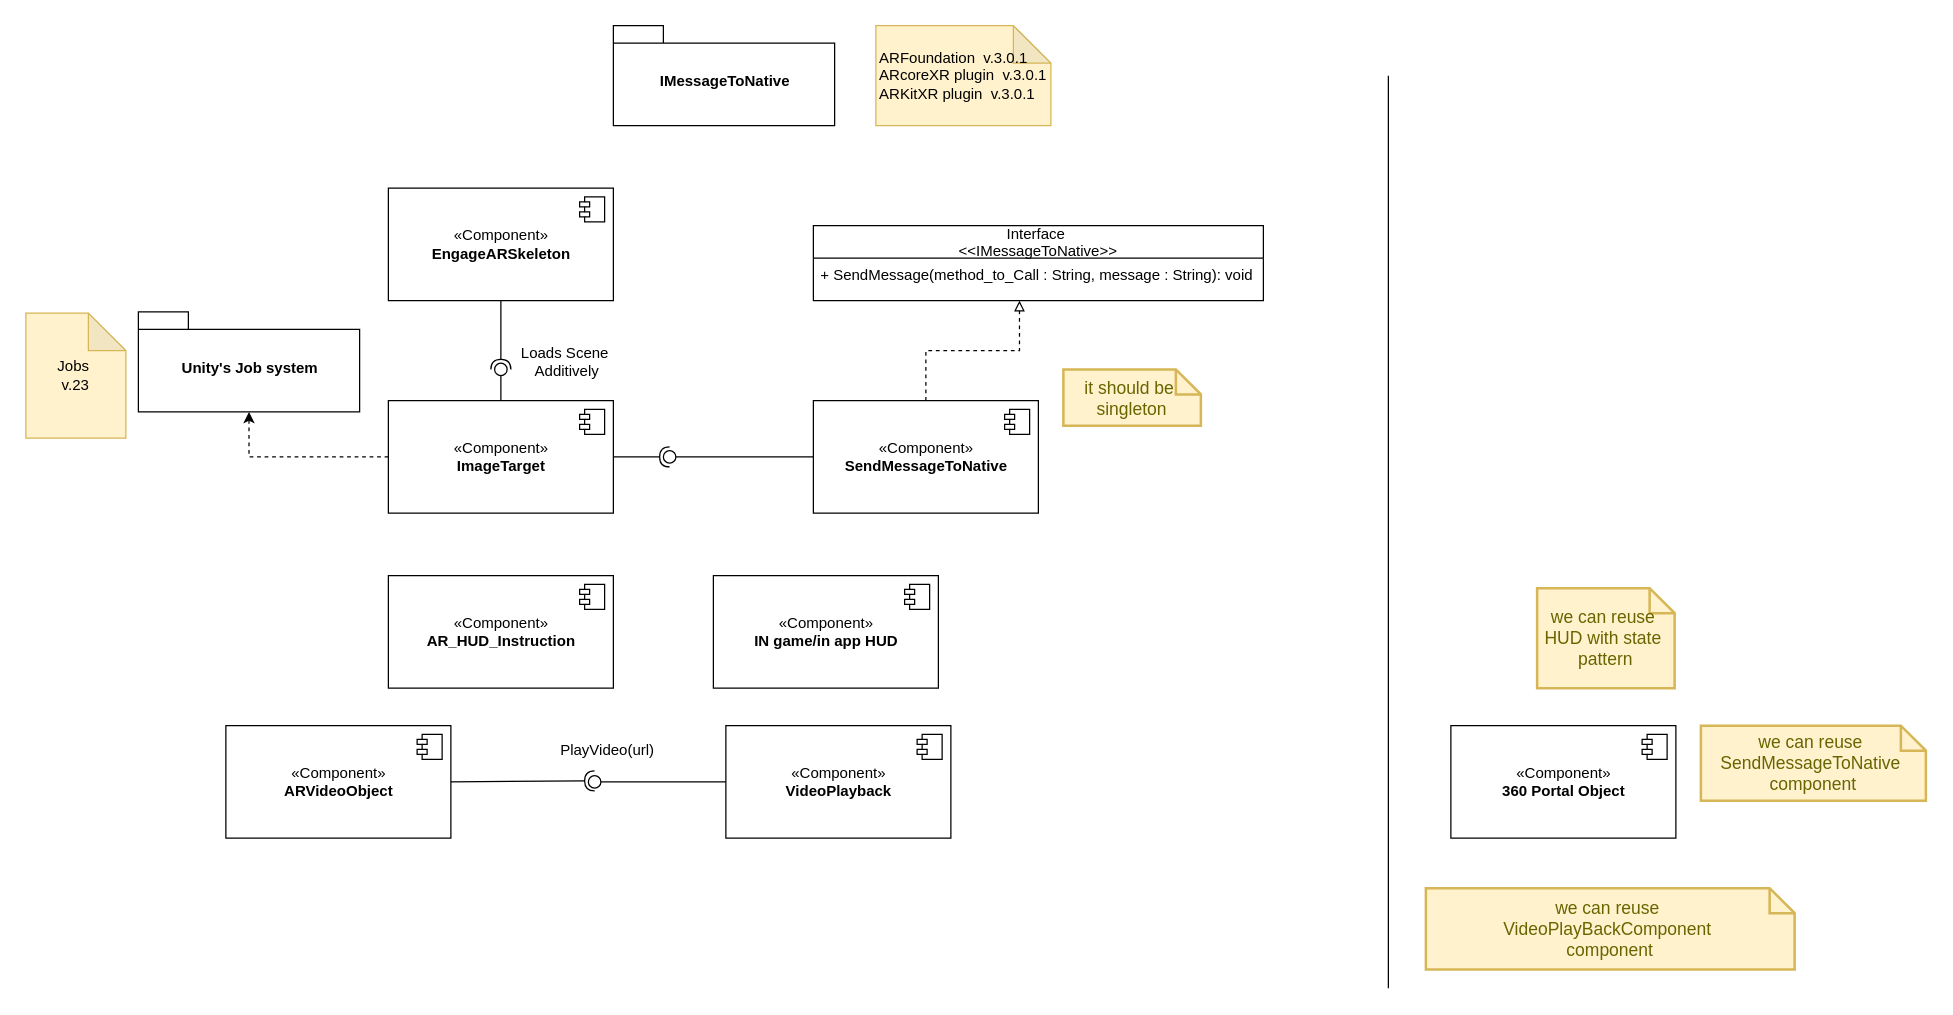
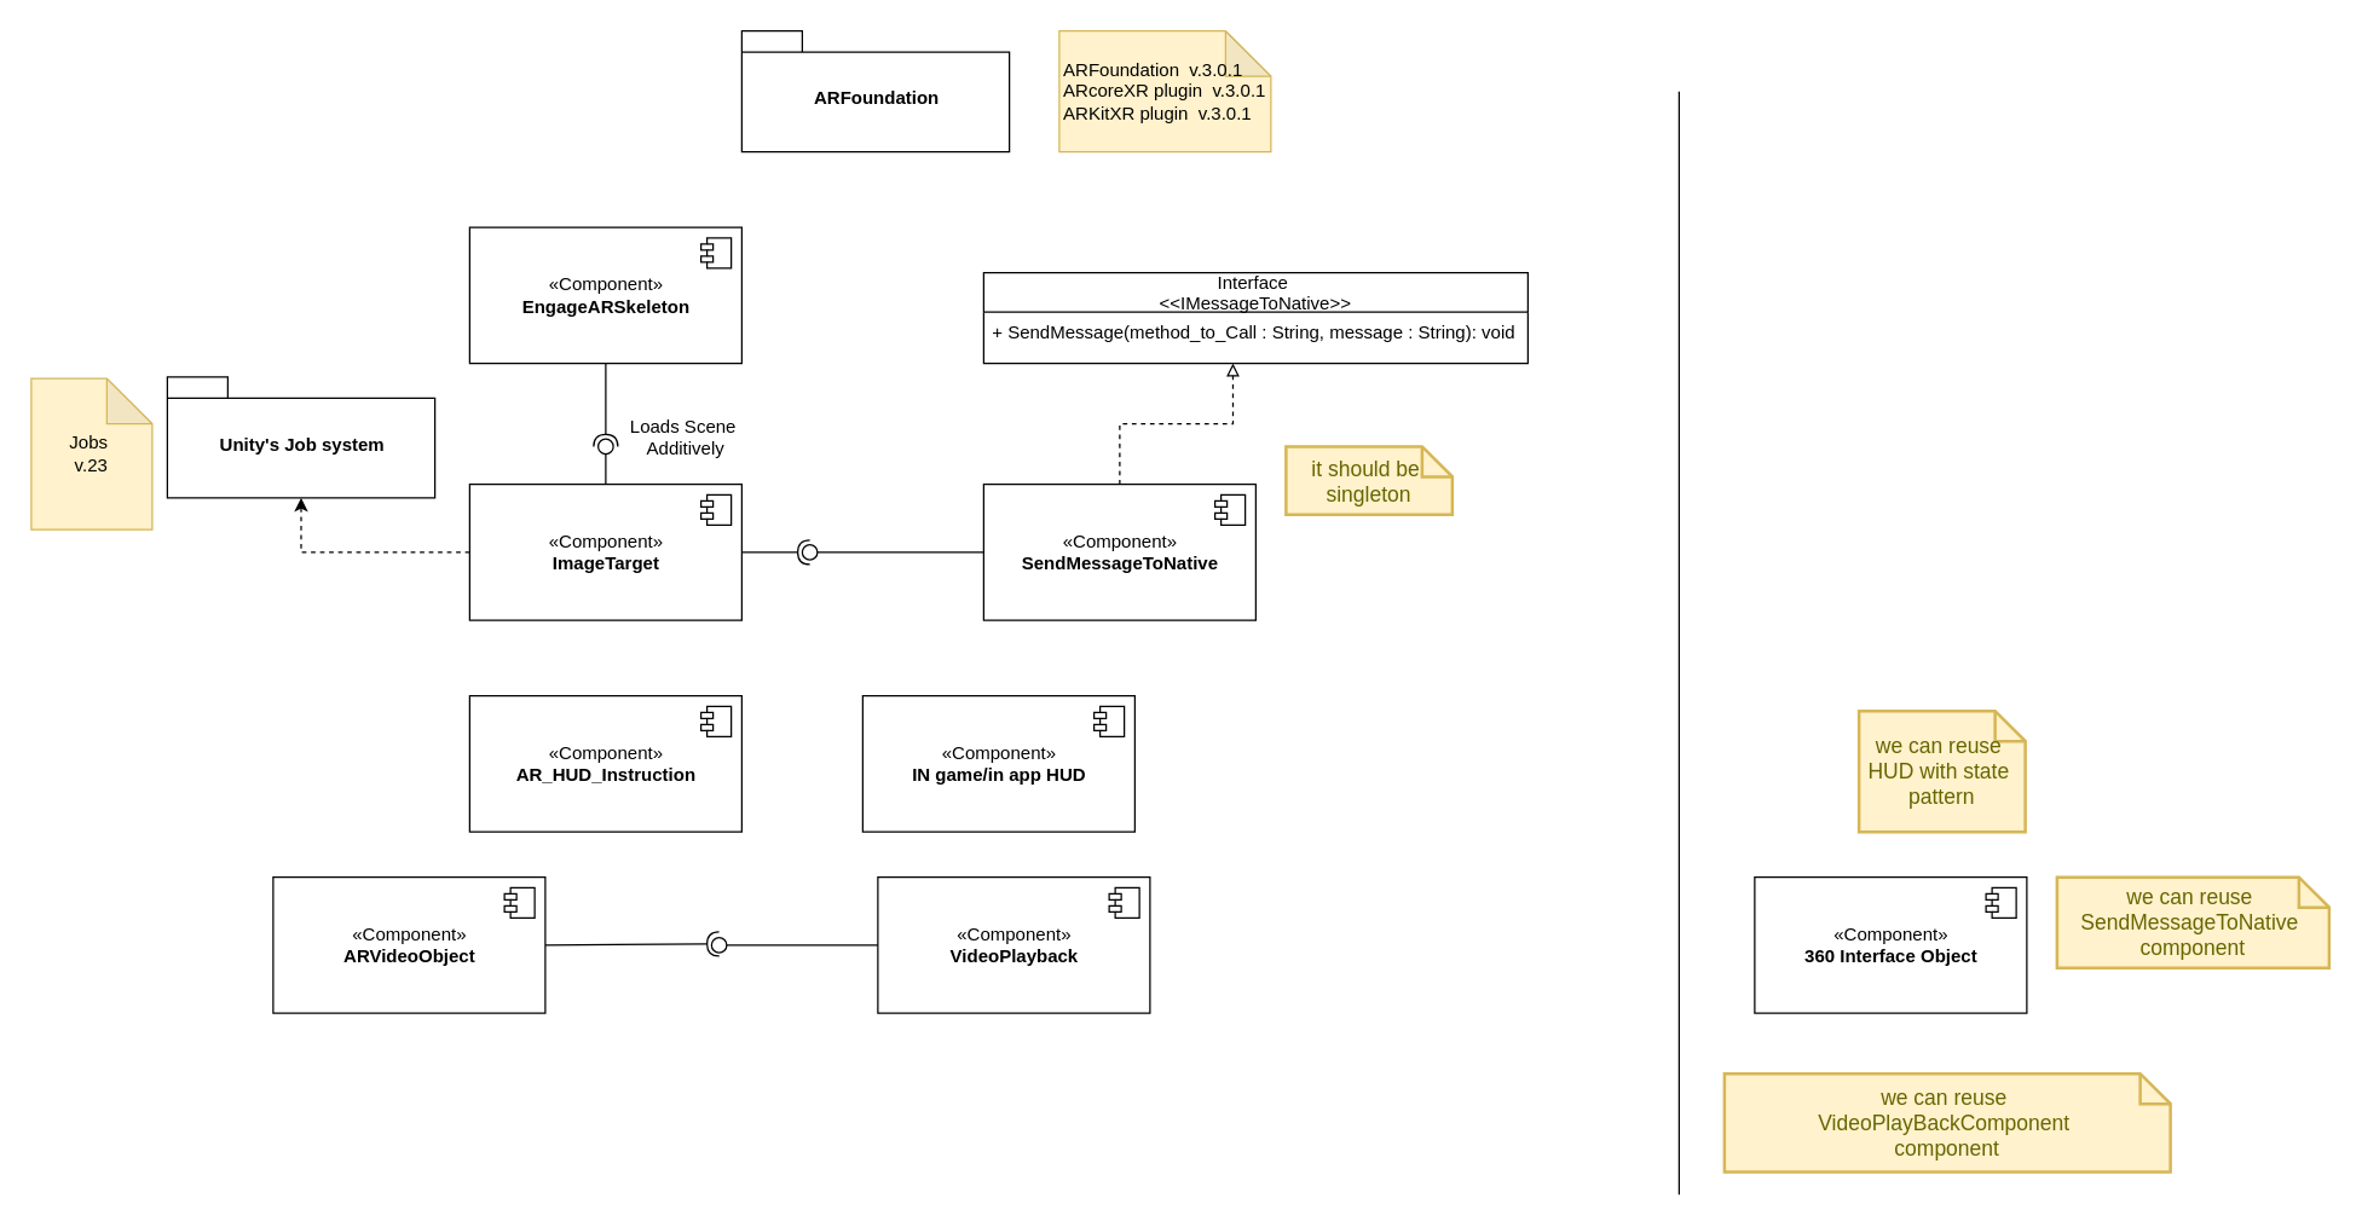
  <mxCell id="0" />
  <mxCell id="1" parent="0" />
  <mxCell id="2" value="«Component»&lt;br&gt;&lt;b&gt;EngageARSkeleton&lt;/b&gt;" style="html=1;dropTarget=0;" parent="1" vertex="1"><mxGeometry x="310" y="150" width="180" height="90" as="geometry" /></mxCell>
  <mxCell id="3" value="" style="shape=component;jettyWidth=8;jettyHeight=4;" parent="2" vertex="1"><mxGeometry x="1" width="20" height="20" relative="1" as="geometry"><mxPoint x="-27" y="7" as="offset" /></mxGeometry></mxCell>
  <mxCell id="4" style="edgeStyle=orthogonalEdgeStyle;rounded=0;orthogonalLoop=1;jettySize=auto;html=1;entryX=0.5;entryY=1;entryDx=0;entryDy=0;entryPerimeter=0;dashed=1;" parent="1" source="5" target="39" edge="1"><mxGeometry relative="1" as="geometry" /></mxCell>
  <mxCell id="5" value="«Component»&lt;br&gt;&lt;b&gt;ImageTarget&lt;/b&gt;" style="html=1;dropTarget=0;" parent="1" vertex="1"><mxGeometry x="310" y="320" width="180" height="90" as="geometry" /></mxCell>
  <mxCell id="6" value="" style="shape=component;jettyWidth=8;jettyHeight=4;" parent="5" vertex="1"><mxGeometry x="1" width="20" height="20" relative="1" as="geometry"><mxPoint x="-27" y="7" as="offset" /></mxGeometry></mxCell>
  <mxCell id="7" value="" style="rounded=0;orthogonalLoop=1;jettySize=auto;html=1;endArrow=none;endFill=0;exitX=0.5;exitY=0;exitDx=0;exitDy=0;" parent="1" source="5" target="9" edge="1"><mxGeometry relative="1" as="geometry"><mxPoint x="400" y="295" as="sourcePoint" /></mxGeometry></mxCell>
  <mxCell id="8" value="" style="rounded=0;orthogonalLoop=1;jettySize=auto;html=1;endArrow=halfCircle;endFill=0;entryX=0.5;entryY=0.5;entryDx=0;entryDy=0;endSize=6;strokeWidth=1;exitX=0.5;exitY=1;exitDx=0;exitDy=0;" parent="1" target="9" edge="1"><mxGeometry relative="1" as="geometry"><mxPoint x="400" y="240" as="sourcePoint" /></mxGeometry></mxCell>
  <mxCell id="9" value="" style="ellipse;whiteSpace=wrap;html=1;fontFamily=Helvetica;fontSize=12;fontColor=#000000;align=center;strokeColor=#000000;fillColor=#ffffff;points=[];aspect=fixed;resizable=0;" parent="1" vertex="1"><mxGeometry x="395" y="290" width="10" height="10" as="geometry" /></mxCell>
  <mxCell id="10" value="Loads Scene&lt;br&gt;&amp;nbsp;Additively" style="text;html=1;align=center;verticalAlign=middle;resizable=0;points=[];autosize=1;" parent="1" vertex="1"><mxGeometry x="406" y="274" width="90" height="30" as="geometry" /></mxCell>
  <mxCell id="11" style="edgeStyle=orthogonalEdgeStyle;rounded=0;orthogonalLoop=1;jettySize=auto;html=1;entryX=0.458;entryY=1;entryDx=0;entryDy=0;entryPerimeter=0;endArrow=block;endFill=0;dashed=1;" parent="1" source="12" target="18" edge="1"><mxGeometry relative="1" as="geometry" /></mxCell>
  <mxCell id="12" value="«Component»&lt;br&gt;&lt;b&gt;SendMessageToNative&lt;/b&gt;" style="html=1;dropTarget=0;" parent="1" vertex="1"><mxGeometry x="650" y="320" width="180" height="90" as="geometry" /></mxCell>
  <mxCell id="13" value="" style="shape=component;jettyWidth=8;jettyHeight=4;" parent="12" vertex="1"><mxGeometry x="1" width="20" height="20" relative="1" as="geometry"><mxPoint x="-27" y="7" as="offset" /></mxGeometry></mxCell>
  <mxCell id="14" value="" style="rounded=0;orthogonalLoop=1;jettySize=auto;html=1;endArrow=none;endFill=0;exitX=0;exitY=0.5;exitDx=0;exitDy=0;" parent="1" source="12" target="16" edge="1"><mxGeometry relative="1" as="geometry"><mxPoint x="540" y="365" as="sourcePoint" /></mxGeometry></mxCell>
  <mxCell id="15" value="" style="rounded=0;orthogonalLoop=1;jettySize=auto;html=1;endArrow=halfCircle;endFill=0;endSize=6;strokeWidth=1;exitX=1;exitY=0.5;exitDx=0;exitDy=0;" parent="1" source="5" edge="1"><mxGeometry relative="1" as="geometry"><mxPoint x="580" y="365" as="sourcePoint" /><mxPoint x="535" y="365" as="targetPoint" /></mxGeometry></mxCell>
  <mxCell id="16" value="" style="ellipse;whiteSpace=wrap;html=1;fontFamily=Helvetica;fontSize=12;fontColor=#000000;align=center;strokeColor=#000000;fillColor=#ffffff;points=[];aspect=fixed;resizable=0;" parent="1" vertex="1"><mxGeometry x="530" y="360" width="10" height="10" as="geometry" /></mxCell>
  <mxCell id="17" value="Interface &#10;&lt;&lt;IMessageToNative&gt;&gt;" style="swimlane;fontStyle=0;childLayout=stackLayout;horizontal=1;startSize=26;fillColor=none;horizontalStack=0;resizeParent=1;resizeParentMax=0;resizeLast=0;collapsible=1;marginBottom=0;" parent="1" vertex="1"><mxGeometry x="650" y="180" width="360" height="60" as="geometry" /></mxCell>
  <mxCell id="18" value="+ SendMessage(method_to_Call : String, message : String): void" style="text;strokeColor=none;fillColor=none;align=left;verticalAlign=top;spacingLeft=4;spacingRight=4;overflow=hidden;rotatable=0;points=[[0,0.5],[1,0.5]];portConstraint=eastwest;" parent="17" vertex="1"><mxGeometry y="26" width="360" height="34" as="geometry" /></mxCell>
  <mxCell id="19" value="«Component»&lt;br&gt;&lt;b&gt;VideoPlayback&lt;/b&gt;" style="html=1;dropTarget=0;" parent="1" vertex="1"><mxGeometry x="580" y="580" width="180" height="90" as="geometry" /></mxCell>
  <mxCell id="20" value="" style="shape=component;jettyWidth=8;jettyHeight=4;" parent="19" vertex="1"><mxGeometry x="1" width="20" height="20" relative="1" as="geometry"><mxPoint x="-27" y="7" as="offset" /></mxGeometry></mxCell>
  <mxCell id="21" value="" style="rounded=0;orthogonalLoop=1;jettySize=auto;html=1;endArrow=none;endFill=0;exitX=0;exitY=0.5;exitDx=0;exitDy=0;" parent="1" source="19" target="23" edge="1"><mxGeometry relative="1" as="geometry"><mxPoint x="431" y="535" as="sourcePoint" /></mxGeometry></mxCell>
  <mxCell id="22" value="" style="rounded=0;orthogonalLoop=1;jettySize=auto;html=1;endArrow=halfCircle;endFill=0;endSize=6;strokeWidth=1;exitX=1;exitY=0.5;exitDx=0;exitDy=0;entryX=0.5;entryY=0.419;entryDx=0;entryDy=0;entryPerimeter=0;" parent="1" source="26" target="23" edge="1"><mxGeometry relative="1" as="geometry"><mxPoint x="471" y="535" as="sourcePoint" /><mxPoint x="451" y="520" as="targetPoint" /><Array as="points" /></mxGeometry></mxCell>
  <mxCell id="23" value="" style="ellipse;whiteSpace=wrap;html=1;fontFamily=Helvetica;fontSize=12;fontColor=#000000;align=center;strokeColor=#000000;fillColor=#ffffff;points=[];aspect=fixed;resizable=0;" parent="1" vertex="1"><mxGeometry x="470" y="620" width="10" height="10" as="geometry" /></mxCell>
- <mxCell id="24" value="PlayVideo(url)" style="text;html=1;align=center;verticalAlign=middle;resizable=0;points=[];autosize=1;" parent="1" vertex="1"><mxGeometry x="440" y="590" width="90" height="20" as="geometry" /></mxCell>
  <mxCell id="25" value="it should be&amp;nbsp;&lt;br&gt;singleton" style="shape=note;strokeWidth=2;fontSize=14;size=20;whiteSpace=wrap;html=1;fillColor=#fff2cc;strokeColor=#d6b656;fontColor=#666600;" parent="1" vertex="1"><mxGeometry x="850" y="295" width="110" height="45" as="geometry" /></mxCell>
  <mxCell id="26" value="«Component»&lt;br&gt;&lt;b&gt;ARVideoObject&lt;/b&gt;" style="html=1;dropTarget=0;" parent="1" vertex="1"><mxGeometry x="180" y="580" width="180" height="90" as="geometry" /></mxCell>
  <mxCell id="27" value="" style="shape=component;jettyWidth=8;jettyHeight=4;" parent="26" vertex="1"><mxGeometry x="1" width="20" height="20" relative="1" as="geometry"><mxPoint x="-27" y="7" as="offset" /></mxGeometry></mxCell>
  <mxCell id="28" value="«Component»&lt;br&gt;&lt;b&gt;AR_HUD_Instruction&lt;/b&gt;" style="html=1;dropTarget=0;" parent="1" vertex="1"><mxGeometry x="310" y="460" width="180" height="90" as="geometry" /></mxCell>
  <mxCell id="29" value="" style="shape=component;jettyWidth=8;jettyHeight=4;" parent="28" vertex="1"><mxGeometry x="1" width="20" height="20" relative="1" as="geometry"><mxPoint x="-27" y="7" as="offset" /></mxGeometry></mxCell>
  <mxCell id="30" value="" style="endArrow=none;html=1;" parent="1" edge="1"><mxGeometry width="50" height="50" relative="1" as="geometry"><mxPoint x="1110" y="790" as="sourcePoint" /><mxPoint x="1110" y="60" as="targetPoint" /></mxGeometry></mxCell>
- <mxCell id="31" value="«Component»&lt;br&gt;&lt;b&gt;360 Portal Object&lt;/b&gt;" style="html=1;dropTarget=0;" parent="1" vertex="1"><mxGeometry x="1160" y="580" width="180" height="90" as="geometry" /></mxCell>
+ <mxCell id="31" value="«Component»&lt;br&gt;&lt;b&gt;360 Interface Object&lt;/b&gt;" style="html=1;dropTarget=0;" parent="1" vertex="1"><mxGeometry x="1160" y="580" width="180" height="90" as="geometry" /></mxCell>
  <mxCell id="32" value="" style="shape=component;jettyWidth=8;jettyHeight=4;" parent="31" vertex="1"><mxGeometry x="1" width="20" height="20" relative="1" as="geometry"><mxPoint x="-27" y="7" as="offset" /></mxGeometry></mxCell>
  <mxCell id="33" value="we can reuse&amp;nbsp;&lt;br&gt;HUD with state&amp;nbsp;&lt;br&gt;pattern" style="shape=note;strokeWidth=2;fontSize=14;size=20;whiteSpace=wrap;html=1;fillColor=#fff2cc;strokeColor=#d6b656;fontColor=#666600;" parent="1" vertex="1"><mxGeometry x="1229" y="470" width="110.0" height="80" as="geometry" /></mxCell>
  <mxCell id="34" value="we can reuse&amp;nbsp;&lt;br&gt;SendMessageToNative&amp;nbsp;&lt;br&gt;component" style="shape=note;strokeWidth=2;fontSize=14;size=20;whiteSpace=wrap;html=1;fillColor=#fff2cc;strokeColor=#d6b656;fontColor=#666600;" parent="1" vertex="1"><mxGeometry x="1360" y="580" width="180" height="60" as="geometry" /></mxCell>
  <mxCell id="35" value="we can reuse&amp;nbsp;&lt;br&gt;VideoPlayBackComponent&amp;nbsp;&lt;br&gt;component" style="shape=note;strokeWidth=2;fontSize=14;size=20;whiteSpace=wrap;html=1;fillColor=#fff2cc;strokeColor=#d6b656;fontColor=#666600;" parent="1" vertex="1"><mxGeometry x="1140" y="710" width="295" height="65" as="geometry" /></mxCell>
  <mxCell id="36" value="«Component»&lt;br&gt;&lt;b&gt;IN game/in app HUD&lt;/b&gt;" style="html=1;dropTarget=0;" parent="1" vertex="1"><mxGeometry x="570" y="460" width="180" height="90" as="geometry" /></mxCell>
  <mxCell id="37" value="" style="shape=component;jettyWidth=8;jettyHeight=4;" parent="36" vertex="1"><mxGeometry x="1" width="20" height="20" relative="1" as="geometry"><mxPoint x="-27" y="7" as="offset" /></mxGeometry></mxCell>
- <mxCell id="38" value="IMessageToNative" style="shape=folder;fontStyle=1;spacingTop=10;tabWidth=40;tabHeight=14;tabPosition=left;html=1;" parent="1" vertex="1"><mxGeometry x="490" y="20" width="177" height="80" as="geometry" /></mxCell>
+ <mxCell id="38" value="ARFoundation" style="shape=folder;fontStyle=1;spacingTop=10;tabWidth=40;tabHeight=14;tabPosition=left;html=1;" parent="1" vertex="1"><mxGeometry x="490" y="20" width="177" height="80" as="geometry" /></mxCell>
  <mxCell id="39" value="Unity's Job system" style="shape=folder;fontStyle=1;spacingTop=10;tabWidth=40;tabHeight=14;tabPosition=left;html=1;" parent="1" vertex="1"><mxGeometry x="110" y="249" width="177" height="80" as="geometry" /></mxCell>
  <mxCell id="40" value="&lt;div style=&quot;text-align: left&quot;&gt;&lt;span&gt;ARFoundation&amp;nbsp; v.3.0.1&lt;/span&gt;&lt;/div&gt;&lt;div style=&quot;text-align: left&quot;&gt;&lt;span&gt;ARcoreXR plugin&amp;nbsp; v.3.0.1&lt;/span&gt;&lt;/div&gt;&lt;div style=&quot;text-align: left&quot;&gt;&lt;span&gt;ARKitXR plugin&amp;nbsp; v.3.0.1&lt;/span&gt;&lt;/div&gt;" style="shape=note;whiteSpace=wrap;html=1;backgroundOutline=1;darkOpacity=0.05;fillColor=#fff2cc;strokeColor=#d6b656;" parent="1" vertex="1"><mxGeometry x="700" y="20" width="140" height="80" as="geometry" /></mxCell>
  <mxCell id="41" value="Jobs&amp;nbsp;&lt;br&gt;v.23" style="shape=note;whiteSpace=wrap;html=1;backgroundOutline=1;darkOpacity=0.05;fillColor=#fff2cc;strokeColor=#d6b656;" parent="1" vertex="1"><mxGeometry x="20" y="250" width="80" height="100" as="geometry" /></mxCell>
